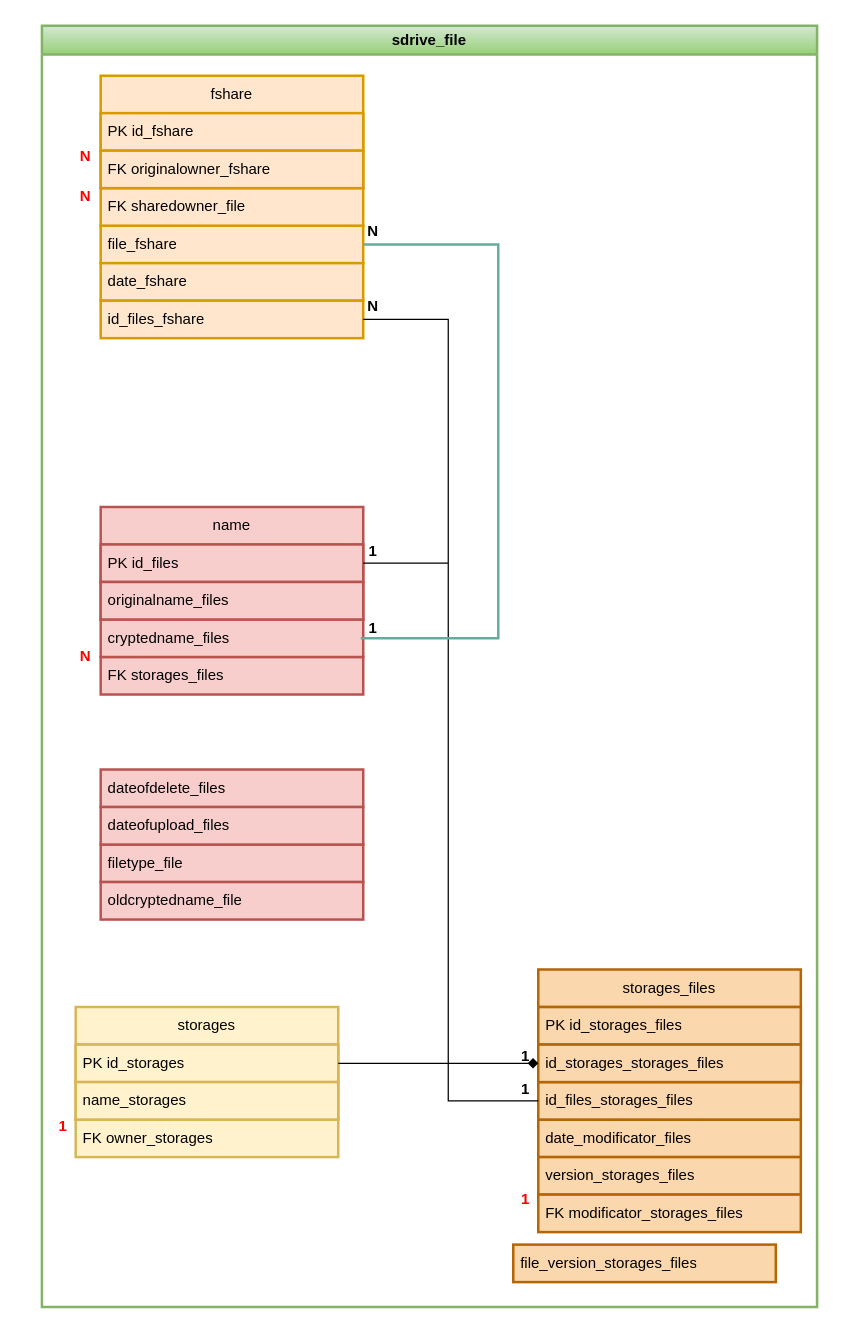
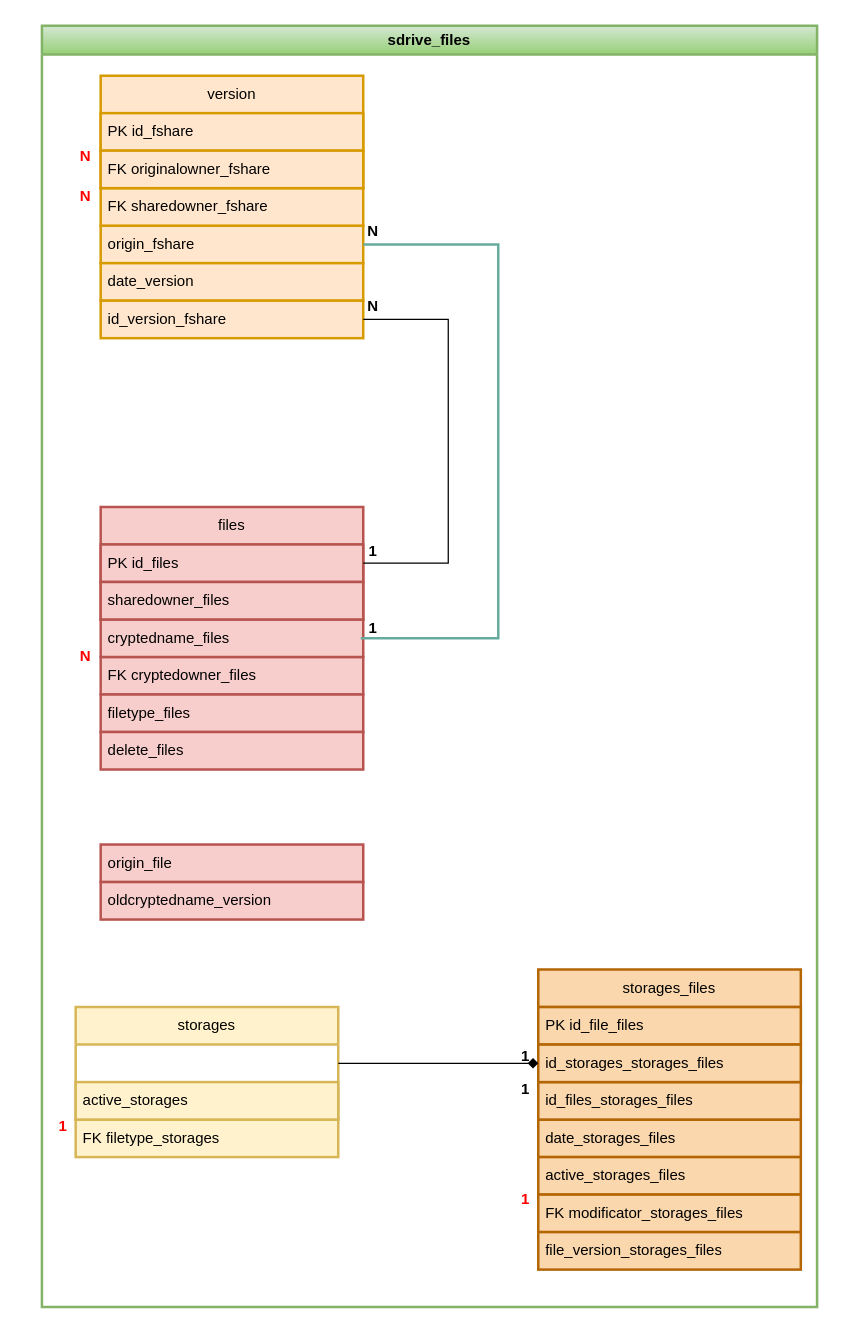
  <mxCell id="0" />
  <mxCell id="1" parent="0" />
- <mxCell id="2" value="sdrive_file" style="swimlane;whiteSpace=wrap;html=1;startSize=23;fillColor=#d5e8d4;gradientColor=#97d077;strokeColor=#82b366;container=0;strokeWidth=2;fontColor=#000000;" vertex="1" parent="1"><mxGeometry x="33" y="20" width="620" height="1025" as="geometry" /></mxCell>
+ <mxCell id="2" value="sdrive_files" style="swimlane;whiteSpace=wrap;html=1;startSize=23;fillColor=#d5e8d4;gradientColor=#97d077;strokeColor=#82b366;container=0;strokeWidth=2;fontColor=#000000;" vertex="1" parent="1"><mxGeometry x="33" y="20" width="620" height="1025" as="geometry" /></mxCell>
  <mxCell id="3" value="1" style="text;html=1;align=center;verticalAlign=middle;whiteSpace=wrap;rounded=0;fontColor=#67AB9F;fontStyle=1" vertex="1" parent="2"><mxGeometry x="220" y="467" width="60" height="30" as="geometry" /></mxCell>
  <mxCell id="4" value="N" style="text;html=1;align=center;verticalAlign=middle;whiteSpace=wrap;rounded=0;fontColor=#FF0000;fontStyle=1" vertex="1" parent="2"><mxGeometry x="5" y="90" width="60" height="30" as="geometry" /></mxCell>
  <mxCell id="5" value="1" style="text;html=1;align=center;verticalAlign=middle;whiteSpace=wrap;rounded=0;fontStyle=1" vertex="1" parent="2"><mxGeometry x="235" y="406" width="60" height="30" as="geometry" /></mxCell>
  <mxCell id="6" value="N" style="text;html=1;align=center;verticalAlign=middle;whiteSpace=wrap;rounded=0;fontStyle=1" vertex="1" parent="2"><mxGeometry x="235" y="210" width="60" height="30" as="geometry" /></mxCell>
  <mxCell id="7" value="1" style="text;html=1;align=center;verticalAlign=middle;whiteSpace=wrap;rounded=0;fontStyle=1" vertex="1" parent="2"><mxGeometry x="235" y="467" width="60" height="30" as="geometry" /></mxCell>
  <mxCell id="8" value="N" style="text;html=1;align=center;verticalAlign=middle;whiteSpace=wrap;rounded=0;fontStyle=1" vertex="1" parent="2"><mxGeometry x="235" y="150" width="60" height="30" as="geometry" /></mxCell>
  <mxCell id="9" value="N" style="text;html=1;align=center;verticalAlign=middle;whiteSpace=wrap;rounded=0;fontColor=#FF0000;fontStyle=1" vertex="1" parent="2"><mxGeometry x="5" y="490" width="60" height="30" as="geometry" /></mxCell>
  <mxCell id="10" value="1" style="text;html=1;align=center;verticalAlign=middle;whiteSpace=wrap;rounded=0;fontColor=#FF0000;fontStyle=1" vertex="1" parent="2"><mxGeometry x="-13" y="866" width="60" height="30" as="geometry" /></mxCell>
  <mxCell id="11" value="1" style="text;html=1;align=center;verticalAlign=middle;whiteSpace=wrap;rounded=0;fontColor=#FF0000;fontStyle=1" vertex="1" parent="2"><mxGeometry x="357" y="924" width="60" height="30" as="geometry" /></mxCell>
  <mxCell id="12" value="1" style="text;html=1;align=center;verticalAlign=middle;whiteSpace=wrap;rounded=0;fontStyle=1" vertex="1" parent="2"><mxGeometry x="357" y="810" width="60" height="30" as="geometry" /></mxCell>
  <mxCell id="13" value="1" style="text;html=1;align=center;verticalAlign=middle;whiteSpace=wrap;rounded=0;fontStyle=1" vertex="1" parent="2"><mxGeometry x="357" y="836" width="60" height="30" as="geometry" /></mxCell>
- <mxCell id="14" value="name" style="swimlane;fontStyle=0;childLayout=stackLayout;horizontal=1;startSize=30;horizontalStack=0;resizeParent=1;resizeParentMax=0;resizeLast=0;collapsible=1;marginBottom=0;whiteSpace=wrap;html=1;fillColor=#f8cecc;strokeColor=#b85450;strokeWidth=2;container=0;" vertex="1" parent="1"><mxGeometry x="80" y="405" width="210" height="90" as="geometry" /></mxCell>
- <mxCell id="15" value="FK storages_files" style="text;strokeColor=#b85450;fillColor=#f8cecc;align=left;verticalAlign=middle;spacingLeft=4;spacingRight=4;overflow=hidden;points=[[0,0.5],[1,0.5]];portConstraint=eastwest;rotatable=0;whiteSpace=wrap;html=1;strokeWidth=2;container=0;" vertex="1" parent="1"><mxGeometry x="80" y="525" width="210" height="30" as="geometry" /></mxCell>
+ <mxCell id="14" value="files" style="swimlane;fontStyle=0;childLayout=stackLayout;horizontal=1;startSize=30;horizontalStack=0;resizeParent=1;resizeParentMax=0;resizeLast=0;collapsible=1;marginBottom=0;whiteSpace=wrap;html=1;fillColor=#f8cecc;strokeColor=#b85450;strokeWidth=2;container=0;" vertex="1" parent="1"><mxGeometry x="80" y="405" width="210" height="90" as="geometry" /></mxCell>
+ <mxCell id="15" value="FK cryptedowner_files" style="text;strokeColor=#b85450;fillColor=#f8cecc;align=left;verticalAlign=middle;spacingLeft=4;spacingRight=4;overflow=hidden;points=[[0,0.5],[1,0.5]];portConstraint=eastwest;rotatable=0;whiteSpace=wrap;html=1;strokeWidth=2;container=0;" vertex="1" parent="1"><mxGeometry x="80" y="525" width="210" height="30" as="geometry" /></mxCell>
  <mxCell id="16" value="cryptedname_files" style="text;strokeColor=#b85450;fillColor=#f8cecc;align=left;verticalAlign=middle;spacingLeft=4;spacingRight=4;overflow=hidden;points=[[0,0.5],[1,0.5]];portConstraint=eastwest;rotatable=0;whiteSpace=wrap;html=1;strokeWidth=2;container=0;" vertex="1" parent="1"><mxGeometry x="80" y="495" width="210" height="30" as="geometry" /></mxCell>
- <mxCell id="19" value="dateofdelete_files" style="text;strokeColor=#b85450;fillColor=#f8cecc;align=left;verticalAlign=middle;spacingLeft=4;spacingRight=4;overflow=hidden;points=[[0,0.5],[1,0.5]];portConstraint=eastwest;rotatable=0;whiteSpace=wrap;html=1;strokeWidth=2;container=0;" vertex="1" parent="1"><mxGeometry x="80" y="615" width="210" height="30" as="geometry" /></mxCell>
- <mxCell id="20" value="filetype_file" style="text;strokeColor=#b85450;fillColor=#f8cecc;align=left;verticalAlign=middle;spacingLeft=4;spacingRight=4;overflow=hidden;points=[[0,0.5],[1,0.5]];portConstraint=eastwest;rotatable=0;whiteSpace=wrap;html=1;strokeWidth=2;container=0;" vertex="1" parent="1"><mxGeometry x="80" y="675" width="210" height="30" as="geometry" /></mxCell>
- <mxCell id="21" value="oldcryptedname_file" style="text;strokeColor=#b85450;fillColor=#f8cecc;align=left;verticalAlign=middle;spacingLeft=4;spacingRight=4;overflow=hidden;points=[[0,0.5],[1,0.5]];portConstraint=eastwest;rotatable=0;whiteSpace=wrap;html=1;strokeWidth=2;container=0;" vertex="1" parent="1"><mxGeometry x="80" y="705" width="210" height="30" as="geometry" /></mxCell>
- <mxCell id="22" value="dateofupload_files" style="text;strokeColor=#b85450;fillColor=#f8cecc;align=left;verticalAlign=middle;spacingLeft=4;spacingRight=4;overflow=hidden;points=[[0,0.5],[1,0.5]];portConstraint=eastwest;rotatable=0;whiteSpace=wrap;html=1;strokeWidth=2;container=0;" vertex="1" parent="1"><mxGeometry x="80" y="645" width="210" height="30" as="geometry" /></mxCell>
+ <mxCell id="17" value="filetype_files" style="text;strokeColor=#b85450;fillColor=#f8cecc;align=left;verticalAlign=middle;spacingLeft=4;spacingRight=4;overflow=hidden;points=[[0,0.5],[1,0.5]];portConstraint=eastwest;rotatable=0;whiteSpace=wrap;html=1;strokeWidth=2;container=0;" vertex="1" parent="1"><mxGeometry x="80" y="555" width="210" height="30" as="geometry" /></mxCell>
+ <mxCell id="18" value="delete_files" style="text;strokeColor=#b85450;fillColor=#f8cecc;align=left;verticalAlign=middle;spacingLeft=4;spacingRight=4;overflow=hidden;points=[[0,0.5],[1,0.5]];portConstraint=eastwest;rotatable=0;whiteSpace=wrap;html=1;strokeWidth=2;container=0;" vertex="1" parent="1"><mxGeometry x="80" y="585" width="210" height="30" as="geometry" /></mxCell>
+ <mxCell id="20" value="origin_file" style="text;strokeColor=#b85450;fillColor=#f8cecc;align=left;verticalAlign=middle;spacingLeft=4;spacingRight=4;overflow=hidden;points=[[0,0.5],[1,0.5]];portConstraint=eastwest;rotatable=0;whiteSpace=wrap;html=1;strokeWidth=2;container=0;" vertex="1" parent="1"><mxGeometry x="80" y="675" width="210" height="30" as="geometry" /></mxCell>
+ <mxCell id="21" value="oldcryptedname_version" style="text;strokeColor=#b85450;fillColor=#f8cecc;align=left;verticalAlign=middle;spacingLeft=4;spacingRight=4;overflow=hidden;points=[[0,0.5],[1,0.5]];portConstraint=eastwest;rotatable=0;whiteSpace=wrap;html=1;strokeWidth=2;container=0;" vertex="1" parent="1"><mxGeometry x="80" y="705" width="210" height="30" as="geometry" /></mxCell>
  <mxCell id="23" value="PK id_files" style="text;strokeColor=#b85450;fillColor=#f8cecc;align=left;verticalAlign=middle;spacingLeft=4;spacingRight=4;overflow=hidden;points=[[0,0.5],[1,0.5]];portConstraint=eastwest;rotatable=0;whiteSpace=wrap;html=1;strokeWidth=2;container=0;" vertex="1" parent="1"><mxGeometry x="80" y="435" width="210" height="30" as="geometry" /></mxCell>
- <mxCell id="24" value="originalname_files" style="text;strokeColor=#b85450;fillColor=#f8cecc;align=left;verticalAlign=middle;spacingLeft=4;spacingRight=4;overflow=hidden;points=[[0,0.5],[1,0.5]];portConstraint=eastwest;rotatable=0;whiteSpace=wrap;html=1;strokeWidth=2;container=0;" vertex="1" parent="1"><mxGeometry x="80" y="465" width="210" height="30" as="geometry" /></mxCell>
+ <mxCell id="24" value="sharedowner_files" style="text;strokeColor=#b85450;fillColor=#f8cecc;align=left;verticalAlign=middle;spacingLeft=4;spacingRight=4;overflow=hidden;points=[[0,0.5],[1,0.5]];portConstraint=eastwest;rotatable=0;whiteSpace=wrap;html=1;strokeWidth=2;container=0;" vertex="1" parent="1"><mxGeometry x="80" y="465" width="210" height="30" as="geometry" /></mxCell>
  <mxCell id="25" value="storages_files" style="swimlane;fontStyle=0;childLayout=stackLayout;horizontal=1;startSize=30;horizontalStack=0;resizeParent=1;resizeParentMax=0;resizeLast=0;collapsible=1;marginBottom=0;whiteSpace=wrap;html=1;strokeWidth=2;fillColor=#fad7ac;strokeColor=#b46504;container=0;" vertex="1" parent="1"><mxGeometry x="430" y="775" width="210" height="90" as="geometry" /></mxCell>
- <mxCell id="26" value="date_modificator_files" style="text;strokeColor=#b46504;fillColor=#fad7ac;align=left;verticalAlign=middle;spacingLeft=4;spacingRight=4;overflow=hidden;points=[[0,0.5],[1,0.5]];portConstraint=eastwest;rotatable=0;whiteSpace=wrap;html=1;strokeWidth=2;container=0;" vertex="1" parent="1"><mxGeometry x="430" y="895" width="210" height="30" as="geometry" /></mxCell>
+ <mxCell id="26" value="date_storages_files" style="text;strokeColor=#b46504;fillColor=#fad7ac;align=left;verticalAlign=middle;spacingLeft=4;spacingRight=4;overflow=hidden;points=[[0,0.5],[1,0.5]];portConstraint=eastwest;rotatable=0;whiteSpace=wrap;html=1;strokeWidth=2;container=0;" vertex="1" parent="1"><mxGeometry x="430" y="895" width="210" height="30" as="geometry" /></mxCell>
  <mxCell id="27" value="id_files_storages_files" style="text;strokeColor=#b46504;fillColor=#fad7ac;align=left;verticalAlign=middle;spacingLeft=4;spacingRight=4;overflow=hidden;points=[[0,0.5],[1,0.5]];portConstraint=eastwest;rotatable=0;whiteSpace=wrap;html=1;strokeWidth=2;container=0;" vertex="1" parent="1"><mxGeometry x="430" y="865" width="210" height="30" as="geometry" /></mxCell>
- <mxCell id="28" value="version_storages_files" style="text;strokeColor=#b46504;fillColor=#fad7ac;align=left;verticalAlign=middle;spacingLeft=4;spacingRight=4;overflow=hidden;points=[[0,0.5],[1,0.5]];portConstraint=eastwest;rotatable=0;whiteSpace=wrap;html=1;strokeWidth=2;container=0;" vertex="1" parent="1"><mxGeometry x="430" y="925" width="210" height="30" as="geometry" /></mxCell>
+ <mxCell id="28" value="active_storages_files" style="text;strokeColor=#b46504;fillColor=#fad7ac;align=left;verticalAlign=middle;spacingLeft=4;spacingRight=4;overflow=hidden;points=[[0,0.5],[1,0.5]];portConstraint=eastwest;rotatable=0;whiteSpace=wrap;html=1;strokeWidth=2;container=0;" vertex="1" parent="1"><mxGeometry x="430" y="925" width="210" height="30" as="geometry" /></mxCell>
  <mxCell id="29" value="FK modificator_storages_files" style="text;strokeColor=#b46504;fillColor=#fad7ac;align=left;verticalAlign=middle;spacingLeft=4;spacingRight=4;overflow=hidden;points=[[0,0.5],[1,0.5]];portConstraint=eastwest;rotatable=0;whiteSpace=wrap;html=1;strokeWidth=2;container=0;" vertex="1" parent="1"><mxGeometry x="430" y="955" width="210" height="30" as="geometry" /></mxCell>
- <mxCell id="30" value="file_version_storages_files" style="text;strokeColor=#b46504;fillColor=#fad7ac;align=left;verticalAlign=middle;spacingLeft=4;spacingRight=4;overflow=hidden;points=[[0,0.5],[1,0.5]];portConstraint=eastwest;rotatable=0;whiteSpace=wrap;html=1;strokeWidth=2;container=0;" vertex="1" parent="1"><mxGeometry x="410" y="995" width="210" height="30" as="geometry" /></mxCell>
- <mxCell id="31" value="PK id_storages_files" style="text;strokeColor=#b46504;fillColor=#fad7ac;align=left;verticalAlign=middle;spacingLeft=4;spacingRight=4;overflow=hidden;points=[[0,0.5],[1,0.5]];portConstraint=eastwest;rotatable=0;whiteSpace=wrap;html=1;strokeWidth=2;container=0;" vertex="1" parent="1"><mxGeometry x="430" y="805" width="210" height="30" as="geometry" /></mxCell>
+ <mxCell id="30" value="file_version_storages_files" style="text;strokeColor=#b46504;fillColor=#fad7ac;align=left;verticalAlign=middle;spacingLeft=4;spacingRight=4;overflow=hidden;points=[[0,0.5],[1,0.5]];portConstraint=eastwest;rotatable=0;whiteSpace=wrap;html=1;strokeWidth=2;container=0;" vertex="1" parent="1"><mxGeometry x="430" y="985" width="210" height="30" as="geometry" /></mxCell>
+ <mxCell id="31" value="PK id_file_files" style="text;strokeColor=#b46504;fillColor=#fad7ac;align=left;verticalAlign=middle;spacingLeft=4;spacingRight=4;overflow=hidden;points=[[0,0.5],[1,0.5]];portConstraint=eastwest;rotatable=0;whiteSpace=wrap;html=1;strokeWidth=2;container=0;" vertex="1" parent="1"><mxGeometry x="430" y="805" width="210" height="30" as="geometry" /></mxCell>
  <mxCell id="32" value="id_storages_storages_files" style="text;strokeColor=#b46504;fillColor=#fad7ac;align=left;verticalAlign=middle;spacingLeft=4;spacingRight=4;overflow=hidden;points=[[0,0.5],[1,0.5]];portConstraint=eastwest;rotatable=0;whiteSpace=wrap;html=1;strokeWidth=2;container=0;" vertex="1" parent="1"><mxGeometry x="430" y="835" width="210" height="30" as="geometry" /></mxCell>
- <mxCell id="33" value="fshare" style="swimlane;fontStyle=0;childLayout=stackLayout;horizontal=1;startSize=30;horizontalStack=0;resizeParent=1;resizeParentMax=0;resizeLast=0;collapsible=1;marginBottom=0;whiteSpace=wrap;html=1;strokeWidth=2;fillColor=#ffe6cc;strokeColor=#d79b00;container=0;" vertex="1" parent="1"><mxGeometry x="80" y="60" width="210" height="90" as="geometry" /></mxCell>
- <mxCell id="34" value="file_fshare" style="text;strokeColor=#d79b00;fillColor=#ffe6cc;align=left;verticalAlign=middle;spacingLeft=4;spacingRight=4;overflow=hidden;points=[[0,0.5],[1,0.5]];portConstraint=eastwest;rotatable=0;whiteSpace=wrap;html=1;strokeWidth=2;container=0;" vertex="1" parent="1"><mxGeometry x="80" y="180" width="210" height="30" as="geometry" /></mxCell>
- <mxCell id="35" value="FK sharedowner_file" style="text;strokeColor=#d79b00;fillColor=#ffe6cc;align=left;verticalAlign=middle;spacingLeft=4;spacingRight=4;overflow=hidden;points=[[0,0.5],[1,0.5]];portConstraint=eastwest;rotatable=0;whiteSpace=wrap;html=1;strokeWidth=2;container=0;" vertex="1" parent="1"><mxGeometry x="80" y="150" width="210" height="30" as="geometry" /></mxCell>
- <mxCell id="36" value="date_fshare" style="text;strokeColor=#d79b00;fillColor=#ffe6cc;align=left;verticalAlign=middle;spacingLeft=4;spacingRight=4;overflow=hidden;points=[[0,0.5],[1,0.5]];portConstraint=eastwest;rotatable=0;whiteSpace=wrap;html=1;strokeWidth=2;container=0;" vertex="1" parent="1"><mxGeometry x="80" y="210" width="210" height="30" as="geometry" /></mxCell>
- <mxCell id="37" value="id_files_fshare" style="text;strokeColor=#d79b00;fillColor=#ffe6cc;align=left;verticalAlign=middle;spacingLeft=4;spacingRight=4;overflow=hidden;points=[[0,0.5],[1,0.5]];portConstraint=eastwest;rotatable=0;whiteSpace=wrap;html=1;strokeWidth=2;container=0;" vertex="1" parent="1"><mxGeometry x="80" y="240" width="210" height="30" as="geometry" /></mxCell>
+ <mxCell id="33" value="version" style="swimlane;fontStyle=0;childLayout=stackLayout;horizontal=1;startSize=30;horizontalStack=0;resizeParent=1;resizeParentMax=0;resizeLast=0;collapsible=1;marginBottom=0;whiteSpace=wrap;html=1;strokeWidth=2;fillColor=#ffe6cc;strokeColor=#d79b00;container=0;" vertex="1" parent="1"><mxGeometry x="80" y="60" width="210" height="90" as="geometry" /></mxCell>
+ <mxCell id="34" value="origin_fshare" style="text;strokeColor=#d79b00;fillColor=#ffe6cc;align=left;verticalAlign=middle;spacingLeft=4;spacingRight=4;overflow=hidden;points=[[0,0.5],[1,0.5]];portConstraint=eastwest;rotatable=0;whiteSpace=wrap;html=1;strokeWidth=2;container=0;" vertex="1" parent="1"><mxGeometry x="80" y="180" width="210" height="30" as="geometry" /></mxCell>
+ <mxCell id="35" value="FK sharedowner_fshare" style="text;strokeColor=#d79b00;fillColor=#ffe6cc;align=left;verticalAlign=middle;spacingLeft=4;spacingRight=4;overflow=hidden;points=[[0,0.5],[1,0.5]];portConstraint=eastwest;rotatable=0;whiteSpace=wrap;html=1;strokeWidth=2;container=0;" vertex="1" parent="1"><mxGeometry x="80" y="150" width="210" height="30" as="geometry" /></mxCell>
+ <mxCell id="36" value="date_version" style="text;strokeColor=#d79b00;fillColor=#ffe6cc;align=left;verticalAlign=middle;spacingLeft=4;spacingRight=4;overflow=hidden;points=[[0,0.5],[1,0.5]];portConstraint=eastwest;rotatable=0;whiteSpace=wrap;html=1;strokeWidth=2;container=0;" vertex="1" parent="1"><mxGeometry x="80" y="210" width="210" height="30" as="geometry" /></mxCell>
+ <mxCell id="37" value="id_version_fshare" style="text;strokeColor=#d79b00;fillColor=#ffe6cc;align=left;verticalAlign=middle;spacingLeft=4;spacingRight=4;overflow=hidden;points=[[0,0.5],[1,0.5]];portConstraint=eastwest;rotatable=0;whiteSpace=wrap;html=1;strokeWidth=2;container=0;" vertex="1" parent="1"><mxGeometry x="80" y="240" width="210" height="30" as="geometry" /></mxCell>
  <mxCell id="38" value="PK id_fshare" style="text;strokeColor=#d79b00;fillColor=#ffe6cc;align=left;verticalAlign=middle;spacingLeft=4;spacingRight=4;overflow=hidden;points=[[0,0.5],[1,0.5]];portConstraint=eastwest;rotatable=0;whiteSpace=wrap;html=1;strokeWidth=2;container=0;" vertex="1" parent="1"><mxGeometry x="80" y="90" width="210" height="30" as="geometry" /></mxCell>
  <mxCell id="39" value="FK originalowner_fshare" style="text;strokeColor=#d79b00;fillColor=#ffe6cc;align=left;verticalAlign=middle;spacingLeft=4;spacingRight=4;overflow=hidden;points=[[0,0.5],[1,0.5]];portConstraint=eastwest;rotatable=0;whiteSpace=wrap;html=1;strokeWidth=2;container=0;" vertex="1" parent="1"><mxGeometry x="80" y="120" width="210" height="30" as="geometry" /></mxCell>
  <mxCell id="40" value="storages" style="swimlane;fontStyle=0;childLayout=stackLayout;horizontal=1;startSize=30;horizontalStack=0;resizeParent=1;resizeParentMax=0;resizeLast=0;collapsible=1;marginBottom=0;whiteSpace=wrap;html=1;strokeWidth=2;fillColor=#fff2cc;strokeColor=#d6b656;container=0;" vertex="1" parent="1"><mxGeometry x="60" y="805" width="210" height="90" as="geometry" /></mxCell>
- <mxCell id="41" value="FK owner_storages" style="text;strokeColor=#d6b656;fillColor=#fff2cc;align=left;verticalAlign=middle;spacingLeft=4;spacingRight=4;overflow=hidden;points=[[0,0.5],[1,0.5]];portConstraint=eastwest;rotatable=0;whiteSpace=wrap;html=1;strokeWidth=2;container=0;" vertex="1" parent="1"><mxGeometry x="60" y="895" width="210" height="30" as="geometry" /></mxCell>
- <mxCell id="42" value="PK id_storages" style="text;strokeColor=#d6b656;fillColor=#fff2cc;align=left;verticalAlign=middle;spacingLeft=4;spacingRight=4;overflow=hidden;points=[[0,0.5],[1,0.5]];portConstraint=eastwest;rotatable=0;whiteSpace=wrap;html=1;strokeWidth=2;container=0;" vertex="1" parent="1"><mxGeometry x="60" y="835" width="210" height="30" as="geometry" /></mxCell>
- <mxCell id="43" value="name_storages" style="text;strokeColor=#d6b656;fillColor=#fff2cc;align=left;verticalAlign=middle;spacingLeft=4;spacingRight=4;overflow=hidden;points=[[0,0.5],[1,0.5]];portConstraint=eastwest;rotatable=0;whiteSpace=wrap;html=1;strokeWidth=2;container=0;" vertex="1" parent="1"><mxGeometry x="60" y="865" width="210" height="30" as="geometry" /></mxCell>
+ <mxCell id="41" value="FK filetype_storages" style="text;strokeColor=#d6b656;fillColor=#fff2cc;align=left;verticalAlign=middle;spacingLeft=4;spacingRight=4;overflow=hidden;points=[[0,0.5],[1,0.5]];portConstraint=eastwest;rotatable=0;whiteSpace=wrap;html=1;strokeWidth=2;container=0;" vertex="1" parent="1"><mxGeometry x="60" y="895" width="210" height="30" as="geometry" /></mxCell>
+ <mxCell id="43" value="active_storages" style="text;strokeColor=#d6b656;fillColor=#fff2cc;align=left;verticalAlign=middle;spacingLeft=4;spacingRight=4;overflow=hidden;points=[[0,0.5],[1,0.5]];portConstraint=eastwest;rotatable=0;whiteSpace=wrap;html=1;strokeWidth=2;container=0;" vertex="1" parent="1"><mxGeometry x="60" y="865" width="210" height="30" as="geometry" /></mxCell>
  <mxCell id="44" value="" style="endArrow=diamond;html=1;rounded=0;exitX=1;exitY=0.5;exitDx=0;exitDy=0;entryX=0;entryY=0.5;entryDx=0;entryDy=0;" edge="1" parent="1" source="40" target="32"><mxGeometry width="50" height="50" relative="1" as="geometry"><mxPoint x="498" y="630" as="sourcePoint" /><mxPoint x="428" y="850" as="targetPoint" /></mxGeometry></mxCell>
- <mxCell id="45" value="" style="endArrow=none;html=1;rounded=0;exitX=1;exitY=0.5;exitDx=0;exitDy=0;entryX=0;entryY=0.5;entryDx=0;entryDy=0;fontColor=#7EA6E0;" edge="1" parent="1" source="16" target="27"><mxGeometry width="50" height="50" relative="1" as="geometry"><mxPoint x="398" y="580" as="sourcePoint" /><mxPoint x="448" y="530" as="targetPoint" /><Array as="points"><mxPoint x="358" y="510" /><mxPoint x="358" y="450" /><mxPoint x="358" y="880" /></Array></mxGeometry></mxCell>
  <mxCell id="46" value="" style="endArrow=none;html=1;rounded=0;entryX=1;entryY=0.5;entryDx=0;entryDy=0;" edge="1" parent="1" target="37"><mxGeometry width="50" height="50" relative="1" as="geometry"><mxPoint x="358" y="450" as="sourcePoint" /><mxPoint x="440" y="890" as="targetPoint" /><Array as="points"><mxPoint x="290" y="450" /><mxPoint x="358" y="450" /><mxPoint x="358" y="255" /></Array></mxGeometry></mxCell>
  <mxCell id="47" value="" style="endArrow=none;html=1;rounded=0;entryX=1;entryY=0.5;entryDx=0;entryDy=0;fontColor=#67AB9F;strokeColor=#67AB9F;strokeWidth=2;" edge="1" parent="1" target="34"><mxGeometry width="50" height="50" relative="1" as="geometry"><mxPoint x="288" y="510" as="sourcePoint" /><mxPoint x="300" y="265" as="targetPoint" /><Array as="points"><mxPoint x="358" y="510" /><mxPoint x="398" y="510" /><mxPoint x="398" y="195" /><mxPoint x="358" y="195" /></Array></mxGeometry></mxCell>
  <mxCell id="48" value="N" style="text;html=1;align=center;verticalAlign=middle;whiteSpace=wrap;rounded=0;fontColor=#FF0000;fontStyle=1" vertex="1" parent="1"><mxGeometry x="38" y="142" width="60" height="30" as="geometry" /></mxCell>
